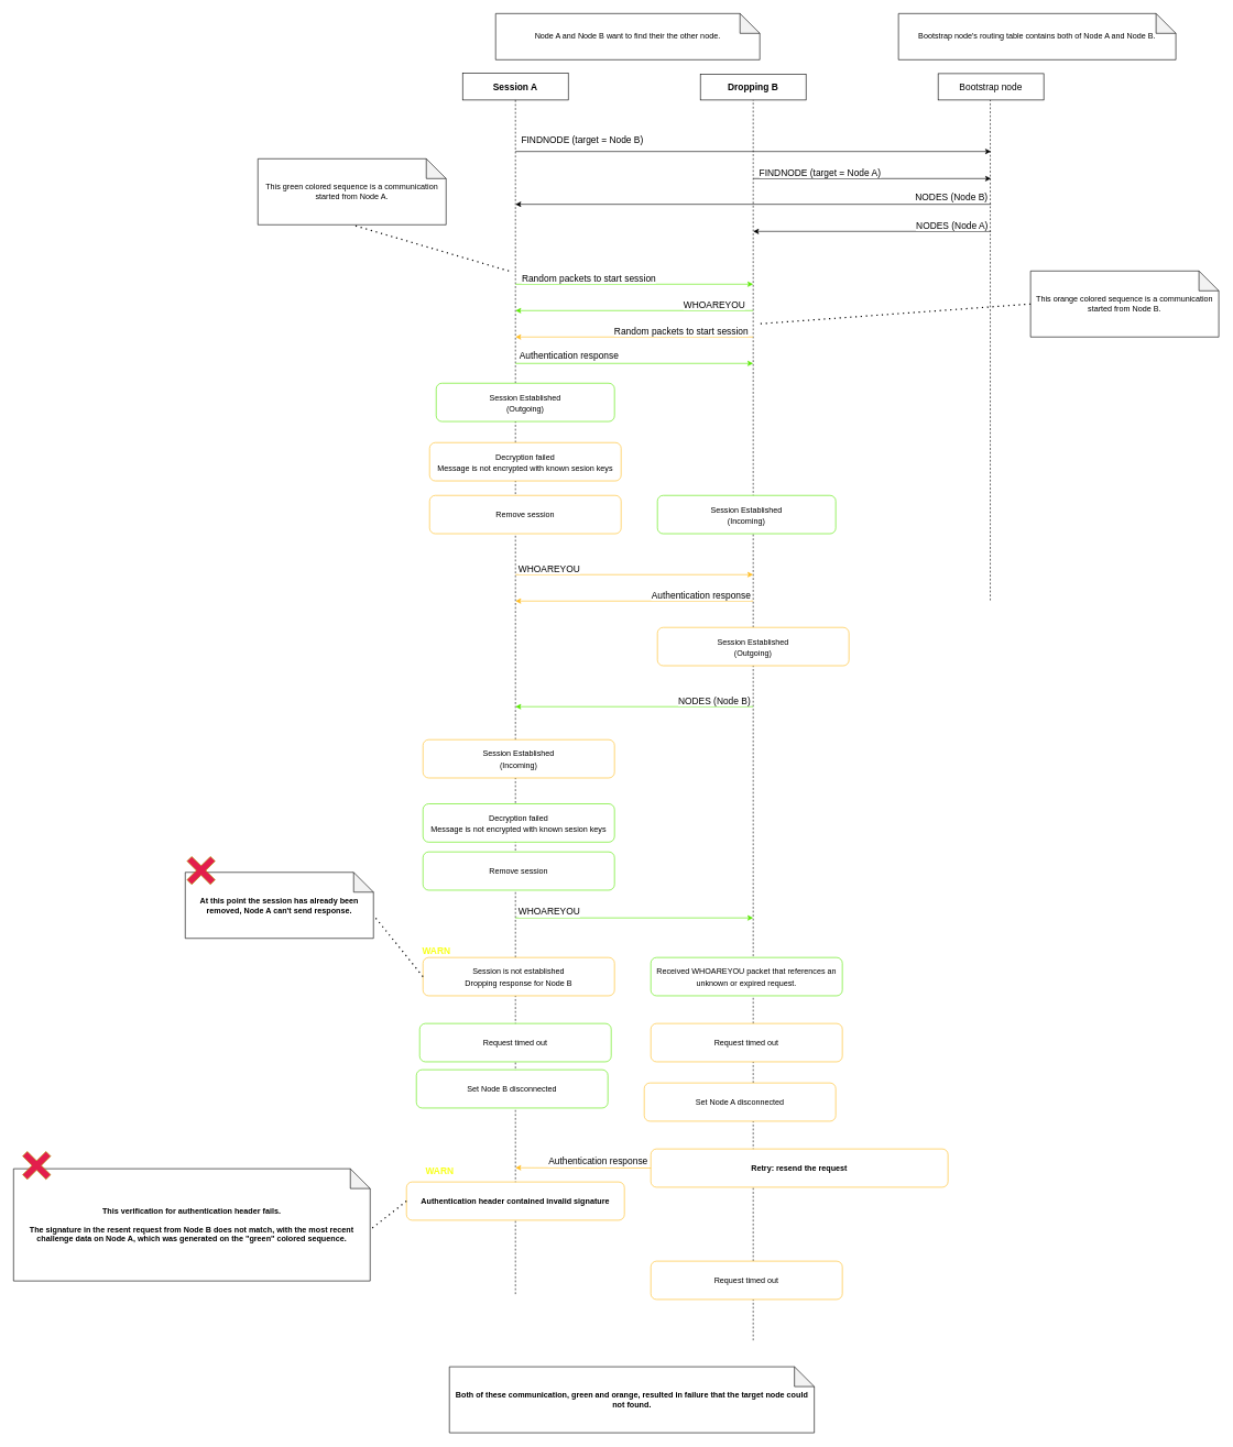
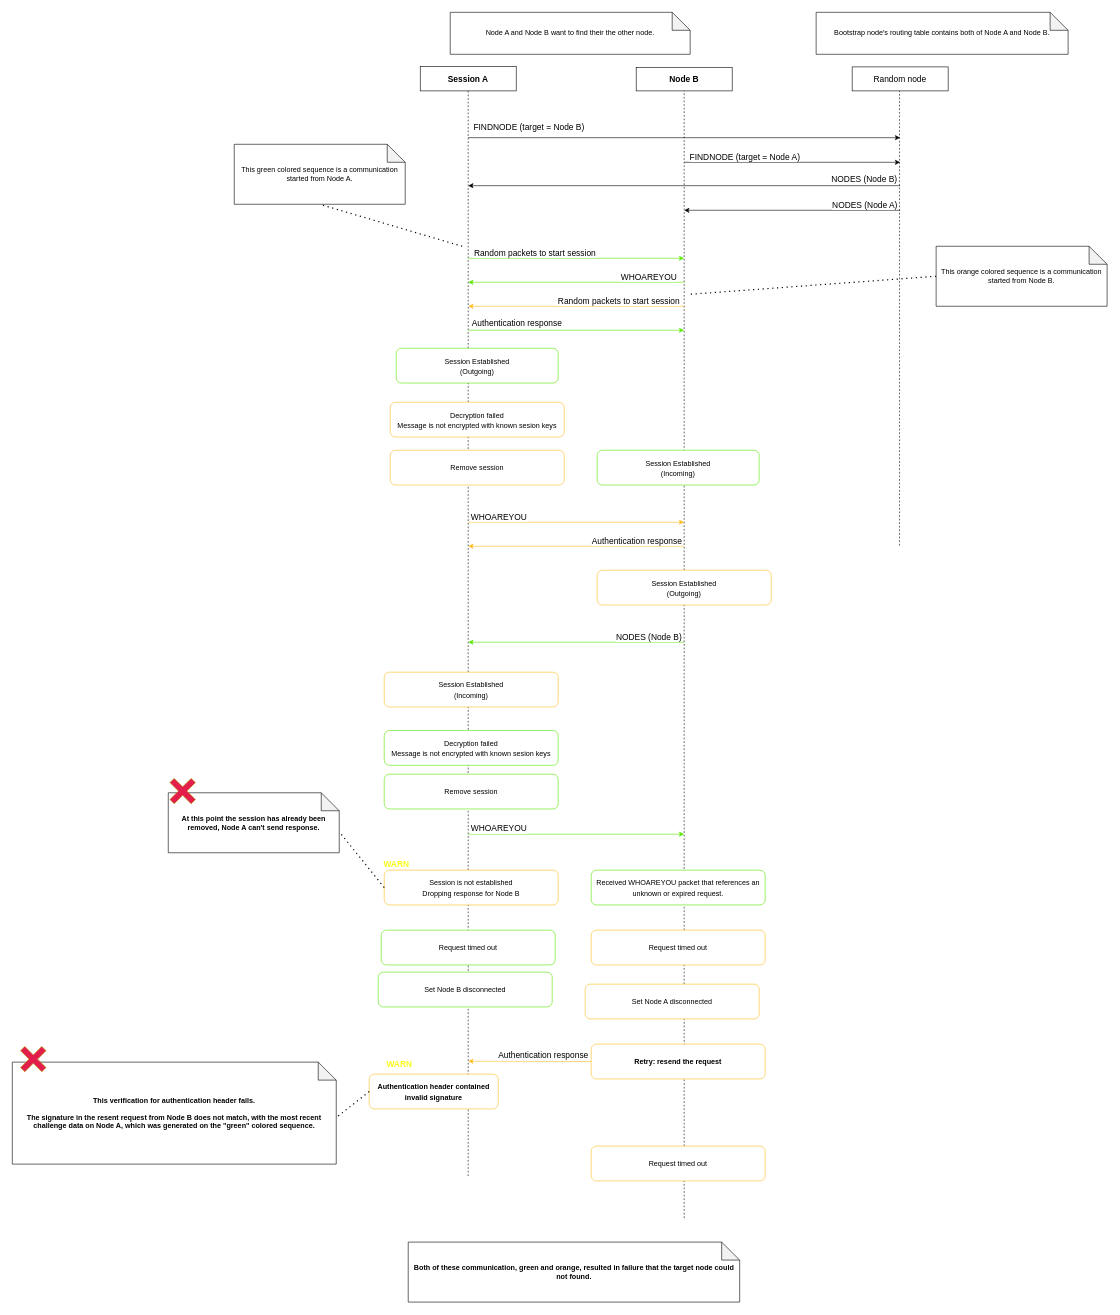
  <mxCell id="0" />
  <mxCell id="1" parent="0" />
  <mxCell id="2" value="Session A" style="rounded=0;whiteSpace=wrap;html=1;fontSize=14;fontStyle=1" parent="1" vertex="1"><mxGeometry x="700" width="160" height="41" as="geometry" y="110" /></mxCell>
- <mxCell id="3" value="Dropping B" style="rounded=0;whiteSpace=wrap;html=1;fontSize=14;fontStyle=1" parent="1" vertex="1"><mxGeometry x="1060" y="112" width="160" height="39" as="geometry" /></mxCell>
- <mxCell id="4" value="Bootstrap node" style="rounded=0;whiteSpace=wrap;html=1;fontSize=14;" parent="1" vertex="1"><mxGeometry x="1420" y="111" width="160" height="40" as="geometry" /></mxCell>
+ <mxCell id="3" value="Node B" style="rounded=0;whiteSpace=wrap;html=1;fontSize=14;fontStyle=1" parent="1" vertex="1"><mxGeometry x="1060" y="112" width="160" height="39" as="geometry" /></mxCell>
+ <mxCell id="4" value="Random node" style="rounded=0;whiteSpace=wrap;html=1;fontSize=14;" parent="1" vertex="1"><mxGeometry x="1420" y="111" width="160" height="40" as="geometry" /></mxCell>
  <mxCell id="5" value="" style="endArrow=none;dashed=1;html=1;fontSize=12;entryX=0.5;entryY=1;entryDx=0;entryDy=0;" parent="1" target="2" edge="1"><mxGeometry width="50" height="50" relative="1" as="geometry"><mxPoint x="780" y="1960" as="sourcePoint" /><mxPoint x="1230" y="350" as="targetPoint" /></mxGeometry></mxCell>
  <mxCell id="6" value="" style="endArrow=none;dashed=1;html=1;fontSize=12;entryX=0.5;entryY=1;entryDx=0;entryDy=0;" parent="1" target="3" edge="1"><mxGeometry width="50" height="50" relative="1" as="geometry"><mxPoint x="1140" y="2030" as="sourcePoint" /><mxPoint x="1220" y="291" as="targetPoint" /></mxGeometry></mxCell>
  <mxCell id="7" value="" style="endArrow=classic;html=1;fontSize=18;" parent="1" edge="1"><mxGeometry x="-160" y="-181" width="50" height="50" as="geometry"><mxPoint x="780" y="229" as="sourcePoint" /><mxPoint x="1500" y="229" as="targetPoint" /></mxGeometry></mxCell>
  <mxCell id="8" value="FINDNODE (target = Node B)" style="edgeLabel;html=1;align=center;verticalAlign=middle;resizable=0;points=[];fontSize=14;" parent="7" vertex="1" connectable="0"><mxGeometry relative="1" as="geometry"><mxPoint x="-260" y="-19" as="offset" /></mxGeometry></mxCell>
  <mxCell id="9" value="" style="endArrow=none;dashed=1;html=1;fontSize=12;entryX=0.5;entryY=1;entryDx=0;entryDy=0;" parent="1" edge="1"><mxGeometry width="50" height="50" relative="1" as="geometry"><mxPoint x="1499" y="909" as="sourcePoint" /><mxPoint x="1499" y="151" as="targetPoint" /></mxGeometry></mxCell>
  <mxCell id="10" value="Node A and Node B want to find their the other node." style="shape=note;whiteSpace=wrap;html=1;backgroundOutline=1;darkOpacity=0.05;" parent="1" vertex="1"><mxGeometry x="750" y="20" width="400" height="70" as="geometry" /></mxCell>
  <mxCell id="11" value="This green colored sequence is a communication started from Node A." style="shape=note;whiteSpace=wrap;html=1;backgroundOutline=1;darkOpacity=0.05;" parent="1" vertex="1"><mxGeometry x="390" y="240" width="285" height="100" as="geometry" /></mxCell>
  <mxCell id="12" value="" style="endArrow=classic;html=1;fontSize=18;" parent="1" edge="1"><mxGeometry x="200" y="-211" width="50" height="50" as="geometry"><mxPoint x="1500" y="309" as="sourcePoint" /><mxPoint x="780" y="309" as="targetPoint" /></mxGeometry></mxCell>
  <mxCell id="13" value="NODES (Node B)" style="edgeLabel;html=1;align=center;verticalAlign=middle;resizable=0;points=[];fontSize=14;" parent="12" vertex="1" connectable="0"><mxGeometry relative="1" as="geometry"><mxPoint x="299" y="-12" as="offset" /></mxGeometry></mxCell>
  <mxCell id="14" value="&lt;span style=&quot;font-size: 12px&quot;&gt;Session Established&lt;br&gt;(Outgoing)&lt;br&gt;&lt;/span&gt;" style="rounded=1;whiteSpace=wrap;html=1;fontSize=14;strokeColor=#58E800;" parent="1" vertex="1"><mxGeometry y="580" width="270" height="58" as="geometry" x="660" /></mxCell>
  <mxCell id="15" value="" style="endArrow=classic;html=1;fontSize=18;" parent="1" edge="1"><mxGeometry x="200" y="-140" width="50" height="50" as="geometry"><mxPoint x="1140" y="270" as="sourcePoint" /><mxPoint x="1500" y="270" as="targetPoint" /></mxGeometry></mxCell>
  <mxCell id="16" value="FINDNODE (target = Node A)" style="edgeLabel;html=1;align=center;verticalAlign=middle;resizable=0;points=[];fontSize=14;" parent="15" vertex="1" connectable="0"><mxGeometry relative="1" as="geometry"><mxPoint x="-80" y="-10" as="offset" /></mxGeometry></mxCell>
  <mxCell id="17" value="" style="endArrow=classic;html=1;fontSize=18;" parent="1" edge="1"><mxGeometry x="210" y="-170" width="50" height="50" as="geometry"><mxPoint x="1500" y="350" as="sourcePoint" /><mxPoint x="1140" y="350" as="targetPoint" /></mxGeometry></mxCell>
  <mxCell id="18" value="NODES (Node A)" style="edgeLabel;html=1;align=center;verticalAlign=middle;resizable=0;points=[];fontSize=14;" parent="17" vertex="1" connectable="0"><mxGeometry relative="1" as="geometry"><mxPoint x="120" y="-10" as="offset" /></mxGeometry></mxCell>
  <mxCell id="19" value="" style="endArrow=classic;html=1;fontSize=18;fillColor=#60a917;strokeColor=#58E800;" parent="1" edge="1"><mxGeometry x="-160" y="20" width="50" height="50" as="geometry"><mxPoint x="780" y="430" as="sourcePoint" /><mxPoint x="1140" y="430" as="targetPoint" /></mxGeometry></mxCell>
  <mxCell id="20" value="Random packets to start session" style="edgeLabel;html=1;align=center;verticalAlign=middle;resizable=0;points=[];fontSize=14;" parent="19" vertex="1" connectable="0"><mxGeometry relative="1" as="geometry"><mxPoint x="-70" y="-10" as="offset" /></mxGeometry></mxCell>
  <mxCell id="21" value="Bootstrap node's routing table contains both of Node A and Node B." style="shape=note;whiteSpace=wrap;html=1;backgroundOutline=1;darkOpacity=0.05;" parent="1" vertex="1"><mxGeometry x="1360" y="20" width="420" height="70" as="geometry" /></mxCell>
  <mxCell id="22" value="" style="endArrow=classic;html=1;fontSize=18;strokeColor=#58E800;" parent="1" edge="1"><mxGeometry x="200" y="-50" width="50" height="50" as="geometry"><mxPoint x="1140" y="470" as="sourcePoint" /><mxPoint x="780" y="470" as="targetPoint" /></mxGeometry></mxCell>
  <mxCell id="23" value="WHOAREYOU" style="edgeLabel;html=1;align=center;verticalAlign=middle;resizable=0;points=[];fontSize=14;" parent="22" vertex="1" connectable="0"><mxGeometry relative="1" as="geometry"><mxPoint x="120" y="-10" as="offset" /></mxGeometry></mxCell>
  <mxCell id="24" value="" style="endArrow=classic;html=1;fontSize=18;fillColor=#e3c800;strokeColor=#FFBC21;" parent="1" edge="1"><mxGeometry x="-150" y="30" width="50" height="50" as="geometry"><mxPoint x="1140" y="510" as="sourcePoint" /><mxPoint x="780" y="510" as="targetPoint" /></mxGeometry></mxCell>
  <mxCell id="25" value="Random packets to start session" style="edgeLabel;html=1;align=center;verticalAlign=middle;resizable=0;points=[];fontSize=14;" parent="24" vertex="1" connectable="0"><mxGeometry relative="1" as="geometry"><mxPoint x="70" y="-10" as="offset" /></mxGeometry></mxCell>
  <mxCell id="26" value="" style="endArrow=classic;html=1;fontSize=18;fillColor=#60a917;strokeColor=#58E800;" parent="1" edge="1"><mxGeometry x="-160" y="140" width="50" height="50" as="geometry"><mxPoint x="780" y="550" as="sourcePoint" /><mxPoint x="1140" y="550" as="targetPoint" /></mxGeometry></mxCell>
  <mxCell id="27" value="Authentication response" style="edgeLabel;html=1;align=center;verticalAlign=middle;resizable=0;points=[];fontSize=14;" parent="26" vertex="1" connectable="0"><mxGeometry relative="1" as="geometry"><mxPoint x="-100" y="-12" as="offset" /></mxGeometry></mxCell>
  <mxCell id="28" value="&lt;span style=&quot;font-size: 12px&quot;&gt;Decryption failed&lt;br&gt;Message is not encrypted with known sesion keys&lt;br&gt;&lt;/span&gt;" style="rounded=1;whiteSpace=wrap;html=1;fontSize=14;strokeColor=#FFBC21;" parent="1" vertex="1"><mxGeometry x="650" y="670" width="290" height="58" as="geometry" /></mxCell>
  <mxCell id="29" value="" style="endArrow=classic;html=1;fontSize=18;fillColor=#e3c800;strokeColor=#FFBC21;" parent="1" edge="1"><mxGeometry x="-140" y="120" width="50" height="50" as="geometry"><mxPoint x="780" y="870" as="sourcePoint" /><mxPoint x="1140" y="870" as="targetPoint" /></mxGeometry></mxCell>
  <mxCell id="30" value="WHOAREYOU" style="edgeLabel;html=1;align=center;verticalAlign=middle;resizable=0;points=[];fontSize=14;" parent="29" vertex="1" connectable="0"><mxGeometry relative="1" as="geometry"><mxPoint x="-130" y="-10" as="offset" /></mxGeometry></mxCell>
  <mxCell id="31" value="&lt;span style=&quot;font-size: 12px&quot;&gt;Session Established&lt;br&gt;(Incoming)&lt;br&gt;&lt;/span&gt;" style="rounded=1;whiteSpace=wrap;html=1;fontSize=14;strokeColor=#58E800;" parent="1" vertex="1"><mxGeometry x="995" y="750" width="270" height="58" as="geometry" /></mxCell>
  <mxCell id="32" value="" style="endArrow=classic;html=1;fontSize=18;fillColor=#e3c800;strokeColor=#FFBC21;" parent="1" edge="1"><mxGeometry x="-150" y="430" width="50" height="50" as="geometry"><mxPoint x="1140" y="910" as="sourcePoint" /><mxPoint x="780" y="910" as="targetPoint" /></mxGeometry></mxCell>
  <mxCell id="33" value="Authentication response" style="edgeLabel;html=1;align=center;verticalAlign=middle;resizable=0;points=[];fontSize=14;" parent="32" vertex="1" connectable="0"><mxGeometry relative="1" as="geometry"><mxPoint x="100" y="-10" as="offset" /></mxGeometry></mxCell>
  <mxCell id="34" value="&lt;span style=&quot;font-size: 12px&quot;&gt;Session Established&lt;/span&gt;&lt;br style=&quot;font-size: 12px&quot;&gt;&lt;span style=&quot;font-size: 12px&quot;&gt;(Outgoing)&lt;/span&gt;&lt;span style=&quot;font-size: 12px&quot;&gt;&lt;br&gt;&lt;/span&gt;" style="rounded=1;whiteSpace=wrap;html=1;fontSize=14;strokeColor=#FFBC21;" parent="1" vertex="1"><mxGeometry x="995" y="950" width="290" height="58" as="geometry" /></mxCell>
  <mxCell id="35" value="&lt;span style=&quot;font-size: 12px&quot;&gt;Remove session&lt;br&gt;&lt;/span&gt;" style="rounded=1;whiteSpace=wrap;html=1;fontSize=14;strokeColor=#FFBC21;" parent="1" vertex="1"><mxGeometry x="650" y="750" width="290" height="58" as="geometry" /></mxCell>
  <mxCell id="36" value="" style="endArrow=classic;html=1;fontSize=18;strokeColor=#58E800;" parent="1" edge="1"><mxGeometry x="200" y="550" width="50" height="50" as="geometry"><mxPoint x="1140" y="1070" as="sourcePoint" /><mxPoint x="780" y="1070" as="targetPoint" /></mxGeometry></mxCell>
  <mxCell id="37" value="NODES (Node B)" style="edgeLabel;html=1;align=center;verticalAlign=middle;resizable=0;points=[];fontSize=14;" parent="36" vertex="1" connectable="0"><mxGeometry relative="1" as="geometry"><mxPoint x="120" y="-10" as="offset" /></mxGeometry></mxCell>
  <mxCell id="38" value="&lt;span style=&quot;font-size: 12px&quot;&gt;Session Established&lt;br&gt;(Incoming)&lt;br&gt;&lt;/span&gt;" style="rounded=1;whiteSpace=wrap;html=1;fontSize=14;strokeColor=#FFBC21;" parent="1" vertex="1"><mxGeometry x="640" y="1120" width="290" height="58" as="geometry" /></mxCell>
  <mxCell id="39" value="&lt;span style=&quot;font-size: 12px&quot;&gt;Decryption failed&lt;/span&gt;&lt;br style=&quot;font-size: 12px&quot;&gt;&lt;span style=&quot;font-size: 12px&quot;&gt;Message is not encrypted with known sesion keys&lt;/span&gt;&lt;span style=&quot;font-size: 12px&quot;&gt;&lt;br&gt;&lt;/span&gt;" style="rounded=1;whiteSpace=wrap;html=1;fontSize=14;strokeColor=#58E800;" parent="1" vertex="1"><mxGeometry x="640" y="1217.21" width="290" height="58" as="geometry" /></mxCell>
  <mxCell id="40" value="&lt;span style=&quot;font-size: 12px&quot;&gt;Remove session&lt;br&gt;&lt;/span&gt;" style="rounded=1;whiteSpace=wrap;html=1;fontSize=14;strokeColor=#58E800;" parent="1" vertex="1"><mxGeometry x="640" y="1290" width="290" height="58" as="geometry" /></mxCell>
  <mxCell id="41" value="&lt;span style=&quot;font-size: 12px&quot;&gt;Session is not established&lt;br&gt;Dropping response for Node B&lt;br&gt;&lt;/span&gt;" style="rounded=1;whiteSpace=wrap;html=1;fontSize=14;strokeColor=#FFBC21;" parent="1" vertex="1"><mxGeometry x="640" y="1450" width="290" height="58" as="geometry" /></mxCell>
  <mxCell id="42" value="WARN" style="text;html=1;align=center;verticalAlign=middle;resizable=0;points=[];autosize=1;strokeColor=none;fillColor=none;fontSize=14;fontColor=#F7FF19;fontStyle=1" parent="1" vertex="1"><mxGeometry x="630" y="1430" width="60" height="20" as="geometry" /></mxCell>
  <mxCell id="43" value="This orange colored sequence is a communication started from Node B." style="shape=note;whiteSpace=wrap;html=1;backgroundOutline=1;darkOpacity=0.05;" parent="1" vertex="1"><mxGeometry x="1560" y="410" width="285" height="100" as="geometry" /></mxCell>
  <mxCell id="44" value="" style="endArrow=none;dashed=1;html=1;dashPattern=1 3;strokeWidth=2;fontSize=14;fontColor=#F7FF19;entryX=0.5;entryY=1;entryDx=0;entryDy=0;entryPerimeter=0;" parent="1" target="11" edge="1"><mxGeometry width="50" height="50" relative="1" as="geometry"><mxPoint x="770" y="410" as="sourcePoint" /><mxPoint x="300" y="530" as="targetPoint" /></mxGeometry></mxCell>
  <mxCell id="45" value="At this point the session has already been removed, Node A can't send response." style="shape=note;whiteSpace=wrap;html=1;backgroundOutline=1;darkOpacity=0.05;fontStyle=1" parent="1" vertex="1"><mxGeometry x="280" y="1321" width="285" height="100" as="geometry" /></mxCell>
  <mxCell id="46" value="" style="endArrow=none;dashed=1;html=1;dashPattern=1 3;strokeWidth=2;fontSize=14;fontColor=#F7FF19;exitX=0;exitY=0.5;exitDx=0;exitDy=0;exitPerimeter=0;" parent="1" source="43" edge="1"><mxGeometry width="50" height="50" relative="1" as="geometry"><mxPoint x="780" y="420" as="sourcePoint" /><mxPoint x="1150" y="490" as="targetPoint" /></mxGeometry></mxCell>
  <mxCell id="47" value="&lt;span style=&quot;font-size: 12px&quot;&gt;Request timed out&lt;br&gt;&lt;/span&gt;" style="rounded=1;whiteSpace=wrap;html=1;fontSize=14;strokeColor=#FFBC21;" parent="1" vertex="1"><mxGeometry x="985" y="1550" width="290" height="58" as="geometry" /></mxCell>
  <mxCell id="48" value="" style="shape=cross;whiteSpace=wrap;html=1;fontSize=12;rotation=45;fillColor=#E31E4C;fontColor=#000000;strokeColor=#B09500;" parent="1" vertex="1"><mxGeometry x="279" y="1293.21" width="50" height="50" as="geometry" /></mxCell>
  <mxCell id="49" value="" style="endArrow=none;dashed=1;html=1;dashPattern=1 3;strokeWidth=2;fontSize=14;fontColor=#F7FF19;entryX=0;entryY=0;entryDx=285;entryDy=65;entryPerimeter=0;exitX=0;exitY=0.5;exitDx=0;exitDy=0;" parent="1" source="41" target="45" edge="1"><mxGeometry width="50" height="50" relative="1" as="geometry"><mxPoint x="780" y="420" as="sourcePoint" /><mxPoint x="542.5" y="350" as="targetPoint" /></mxGeometry></mxCell>
  <mxCell id="50" value="&lt;span style=&quot;font-size: 12px&quot;&gt;Set Node A disconnected&lt;br&gt;&lt;/span&gt;" style="rounded=1;whiteSpace=wrap;html=1;fontSize=14;strokeColor=#FFBC21;" parent="1" vertex="1"><mxGeometry x="975" y="1640" width="290" height="58" as="geometry" /></mxCell>
  <mxCell id="51" value="" style="endArrow=classic;html=1;fontSize=18;strokeColor=#58E800;" parent="1" edge="1"><mxGeometry x="210" y="850.5" width="50" height="50" as="geometry"><mxPoint x="780" y="1390" as="sourcePoint" /><mxPoint x="1140" y="1390" as="targetPoint" /></mxGeometry></mxCell>
  <mxCell id="52" value="WHOAREYOU" style="edgeLabel;html=1;align=center;verticalAlign=middle;resizable=0;points=[];fontSize=14;" parent="51" vertex="1" connectable="0"><mxGeometry relative="1" as="geometry"><mxPoint x="-130" y="-10" as="offset" /></mxGeometry></mxCell>
  <mxCell id="53" value="&lt;span style=&quot;font-size: 12px&quot;&gt;Received WHOAREYOU packet that references an unknown or expired request.&lt;br&gt;&lt;/span&gt;" style="rounded=1;whiteSpace=wrap;html=1;fontSize=14;strokeColor=#58E800;" parent="1" vertex="1"><mxGeometry x="985" y="1450" width="290" height="58" as="geometry" /></mxCell>
  <mxCell id="54" value="&lt;span style=&quot;font-size: 12px&quot;&gt;Request timed out&lt;br&gt;&lt;/span&gt;" style="rounded=1;whiteSpace=wrap;html=1;fontSize=14;strokeColor=#58E800;" parent="1" vertex="1"><mxGeometry x="635" y="1550" width="290" height="58" as="geometry" /></mxCell>
  <mxCell id="55" value="&lt;span style=&quot;font-size: 12px&quot;&gt;Set Node B disconnected&lt;br&gt;&lt;/span&gt;" style="rounded=1;whiteSpace=wrap;html=1;fontSize=14;strokeColor=#58E800;" parent="1" vertex="1"><mxGeometry x="630" y="1620" width="290" height="58" as="geometry" /></mxCell>
  <mxCell id="56" value="Both of these communication, green and orange, resulted in failure that the target node could not found." style="shape=note;whiteSpace=wrap;html=1;backgroundOutline=1;darkOpacity=0.05;fontStyle=1" parent="1" vertex="1"><mxGeometry x="680" y="2070" width="552.5" height="100" as="geometry" /></mxCell>
- <mxCell id="57" value="&lt;span style=&quot;font-size: 12px&quot;&gt;Retry: resend the request&lt;/span&gt;" style="rounded=1;whiteSpace=wrap;html=1;fontSize=14;strokeColor=#FFBC21;fontStyle=1" vertex="1" parent="1"><mxGeometry x="985" y="1740" width="450" height="58" as="geometry" /></mxCell>
+ <mxCell id="57" value="&lt;span style=&quot;font-size: 12px&quot;&gt;Retry: resend the request&lt;/span&gt;" style="rounded=1;whiteSpace=wrap;html=1;fontSize=14;strokeColor=#FFBC21;fontStyle=1" vertex="1" parent="1"><mxGeometry x="985" y="1740" width="290" height="58" as="geometry" /></mxCell>
  <mxCell id="58" value="" style="endArrow=classic;html=1;fontSize=18;fillColor=#e3c800;strokeColor=#FFBC21;exitX=0;exitY=0.5;exitDx=0;exitDy=0;" edge="1" parent="1" source="57"><mxGeometry x="-150" y="1288.5" width="50" height="50" as="geometry"><mxPoint x="980" y="1769" as="sourcePoint" /><mxPoint x="780" y="1768.5" as="targetPoint" /></mxGeometry></mxCell>
  <mxCell id="59" value="Authentication response" style="edgeLabel;html=1;align=center;verticalAlign=middle;resizable=0;points=[];fontSize=14;" vertex="1" connectable="0" parent="58"><mxGeometry relative="1" as="geometry"><mxPoint x="22" y="-10" as="offset" /></mxGeometry></mxCell>
- <mxCell id="60" value="&lt;span style=&quot;font-size: 12px&quot;&gt;Authentication header contained invalid signature&lt;br&gt;&lt;/span&gt;" style="rounded=1;whiteSpace=wrap;html=1;fontSize=14;strokeColor=#FFBC21;fontStyle=1" vertex="1" parent="1"><mxGeometry x="615" y="1790" width="330" height="58" as="geometry" /></mxCell>
+ <mxCell id="60" value="&lt;span style=&quot;font-size: 12px&quot;&gt;Authentication header contained invalid signature&lt;br&gt;&lt;/span&gt;" style="rounded=1;whiteSpace=wrap;html=1;fontSize=14;strokeColor=#FFBC21;fontStyle=1" vertex="1" parent="1"><mxGeometry x="615" y="1790" width="215" height="58" as="geometry" /></mxCell>
  <mxCell id="61" value="WARN" style="text;html=1;align=center;verticalAlign=middle;resizable=0;points=[];autosize=1;strokeColor=none;fillColor=none;fontSize=14;fontColor=#F7FF19;fontStyle=1" vertex="1" parent="1"><mxGeometry x="635" y="1764" width="60" height="20" as="geometry" /></mxCell>
  <mxCell id="62" value="This verification for authentication header fails.&lt;br&gt;&lt;br&gt;The signature in the resent request from Node B does not match, with the most recent challenge data on Node A, which was generated on the &quot;green&quot; colored sequence." style="shape=note;whiteSpace=wrap;html=1;backgroundOutline=1;darkOpacity=0.05;fontStyle=1" vertex="1" parent="1"><mxGeometry x="20" y="1770" width="540" height="170" as="geometry" /></mxCell>
  <mxCell id="63" value="" style="shape=cross;whiteSpace=wrap;html=1;fontSize=12;rotation=45;fillColor=#E31E4C;fontColor=#000000;strokeColor=#B09500;" vertex="1" parent="1"><mxGeometry x="30" y="1740" width="50" height="50" as="geometry" /></mxCell>
  <mxCell id="64" value="" style="endArrow=none;dashed=1;html=1;dashPattern=1 3;strokeWidth=2;fontSize=14;fontColor=#F7FF19;entryX=0.998;entryY=0.549;entryDx=0;entryDy=0;entryPerimeter=0;exitX=0;exitY=0.5;exitDx=0;exitDy=0;" edge="1" parent="1" source="60" target="62"><mxGeometry width="50" height="50" relative="1" as="geometry"><mxPoint x="650" y="1489" as="sourcePoint" /><mxPoint x="575" y="1396" as="targetPoint" /></mxGeometry></mxCell>
  <mxCell id="65" value="&lt;span style=&quot;font-size: 12px&quot;&gt;Request timed out&lt;br&gt;&lt;/span&gt;" style="rounded=1;whiteSpace=wrap;html=1;fontSize=14;strokeColor=#FFBC21;" vertex="1" parent="1"><mxGeometry x="985" y="1910" width="290" height="58" as="geometry" /></mxCell>
